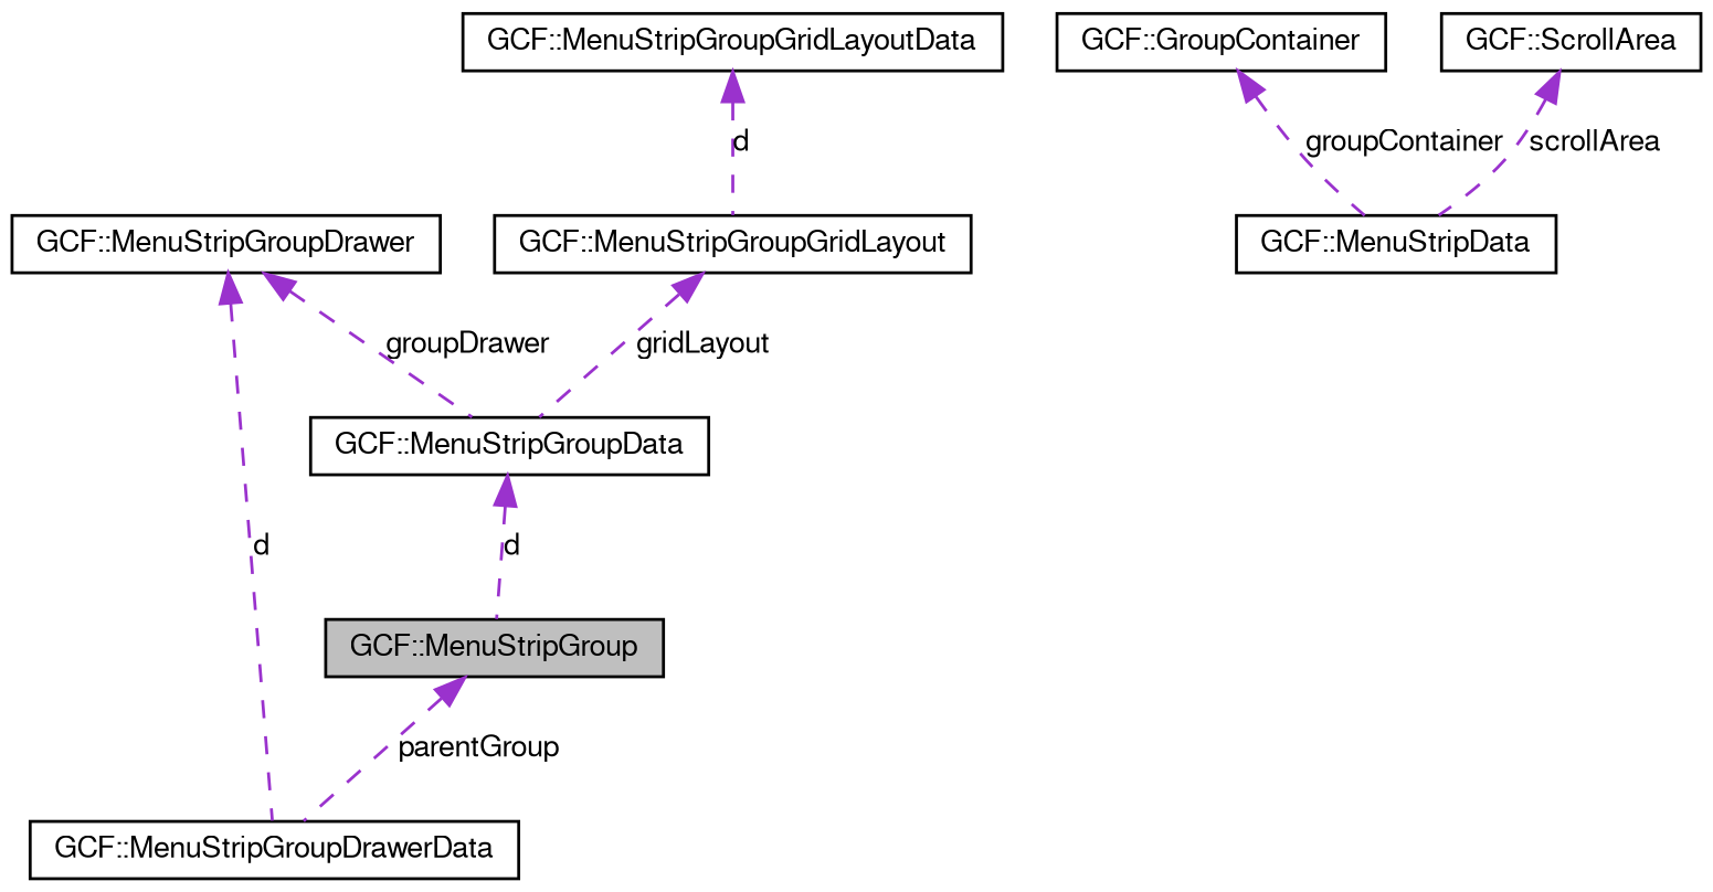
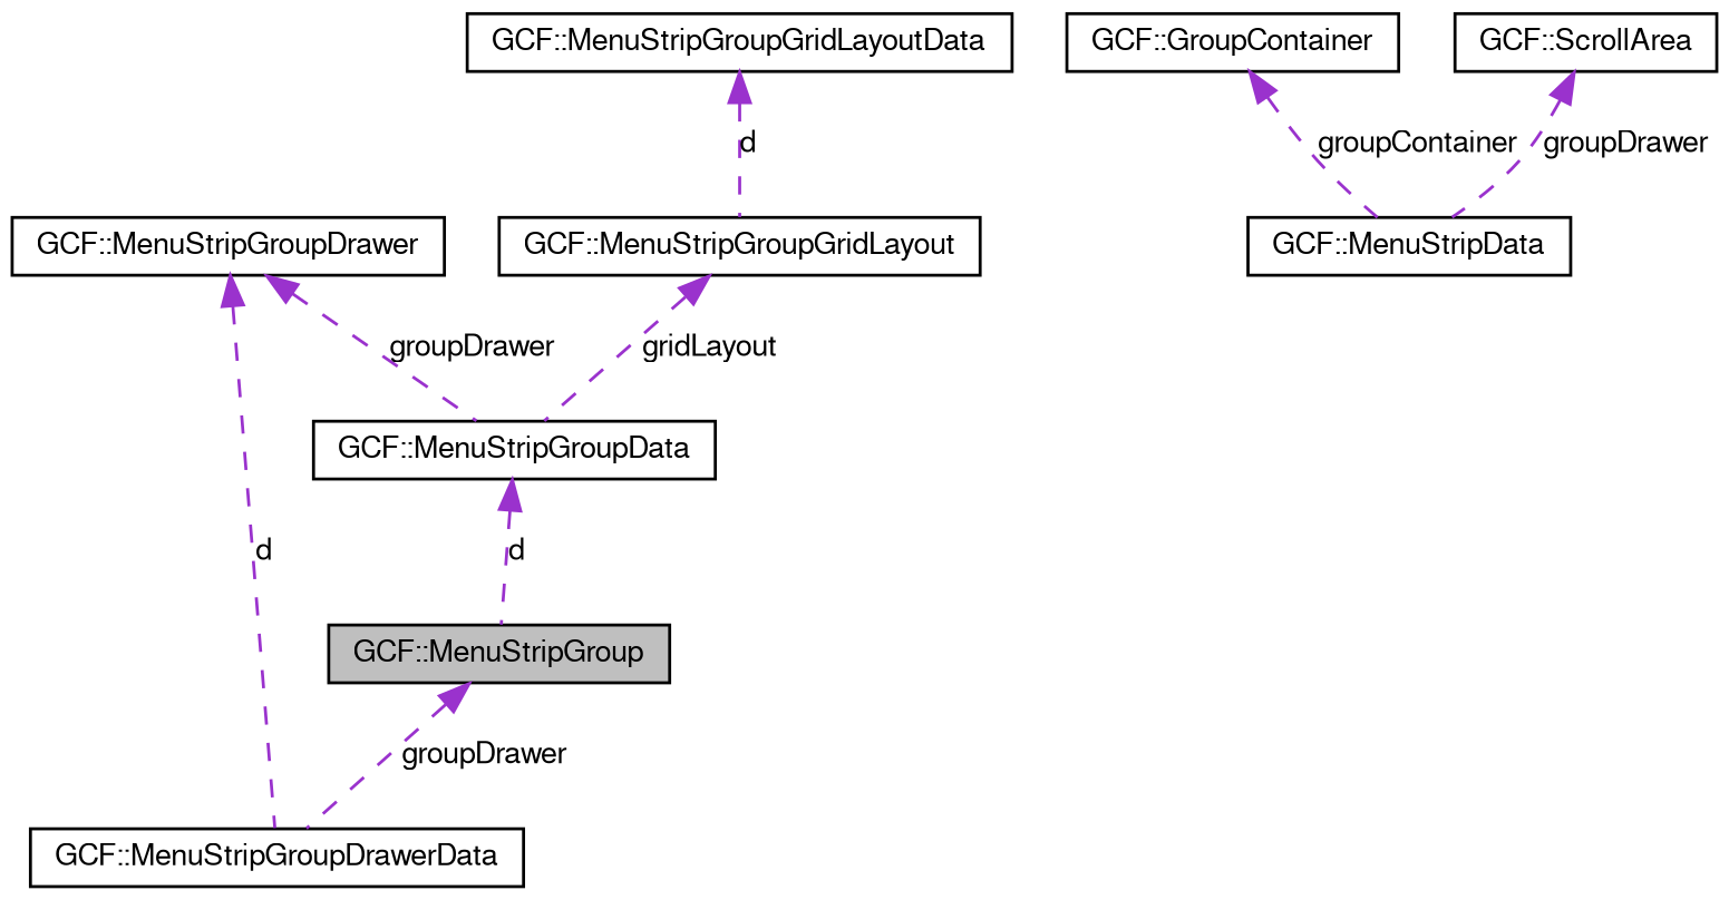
  digraph {
    node [color=black fontname=FreeSans fontsize=10 shape=record]
    edge [color=darkorchid3 dir=back fontname=FreeSans fontsize=10 labelfontname=FreeSans labelfontsize=10 style=dashed]
    n1 [fillcolor=grey75 fontcolor=black height=0.2 label="GCF::MenuStripGroup" style=filled width=0.4]
    n2 [height=0.2 label="GCF::MenuStripGroupDrawerData" width=0.4]
    n3 [height=0.2 label="GCF::MenuStripGroupData" width=0.4]
    n4 [height=0.2 label="GCF::MenuStripData" width=0.4]
    n5 [height=0.2 label="GCF::GroupContainer" width=0.4]
    n6 [height=0.2 label="GCF::ScrollArea" width=0.4]
    n7 [height=0.2 label="GCF::MenuStripGroupGridLayout" width=0.4]
    n8 [height=0.2 label="GCF::MenuStripGroupGridLayoutData" width=0.4]
    n9 [height=0.2 label="GCF::MenuStripGroupDrawer" width=0.4]
-   n1 -> n2 [label=parentGroup]
+   n1 -> n2 [label=groupDrawer]
    n3 -> n1 [label=d]
    n5 -> n4 [label=groupContainer]
-   n6 -> n4 [label=scrollArea]
+   n6 -> n4 [label=groupDrawer]
    n7 -> n3 [label=gridLayout]
    n8 -> n7 [label=d]
    n9 -> n2 [label=d]
    n9 -> n3 [label=groupDrawer]
  }
